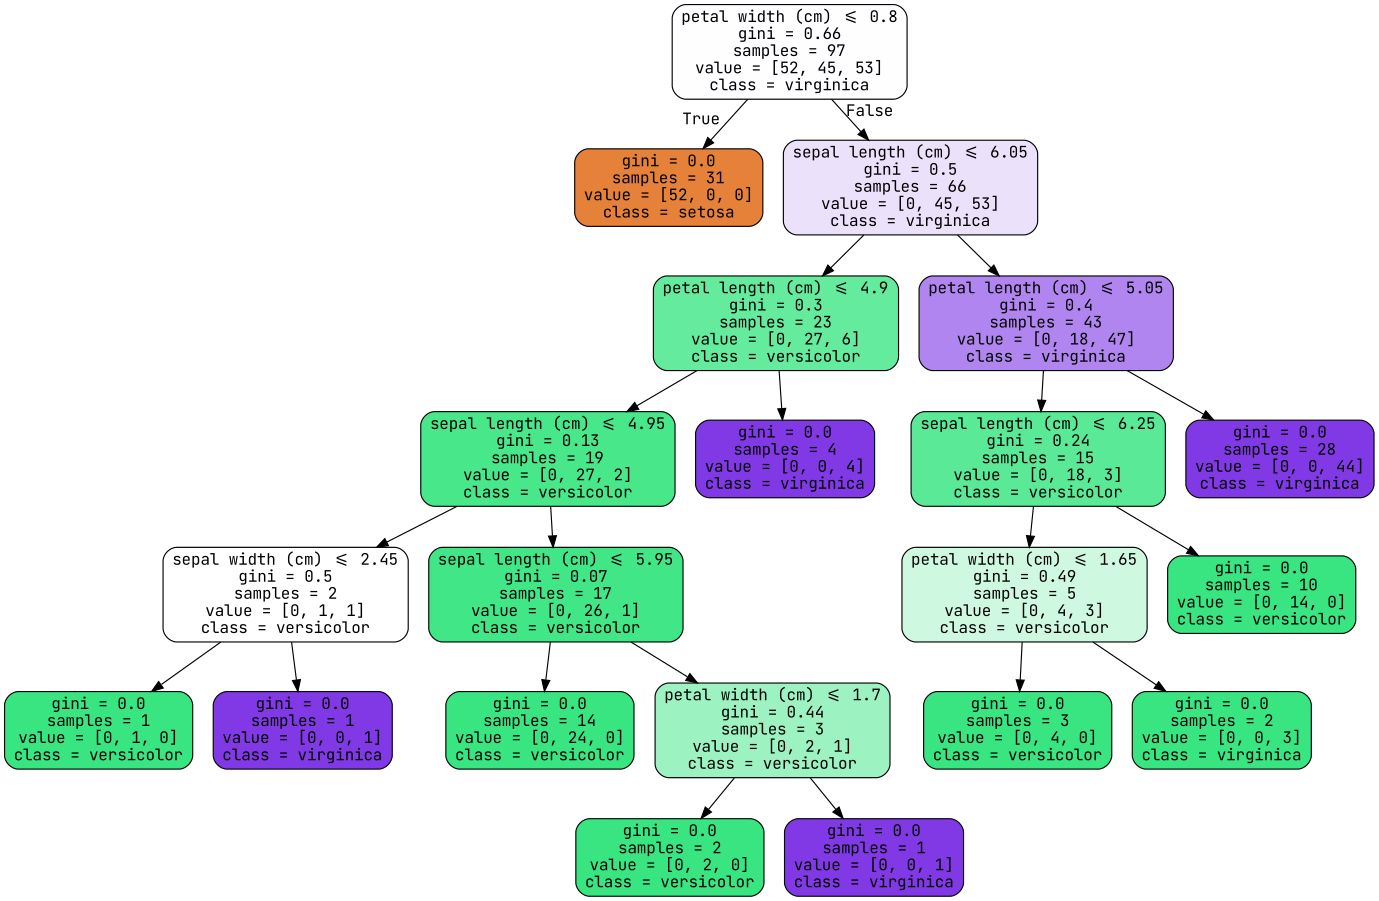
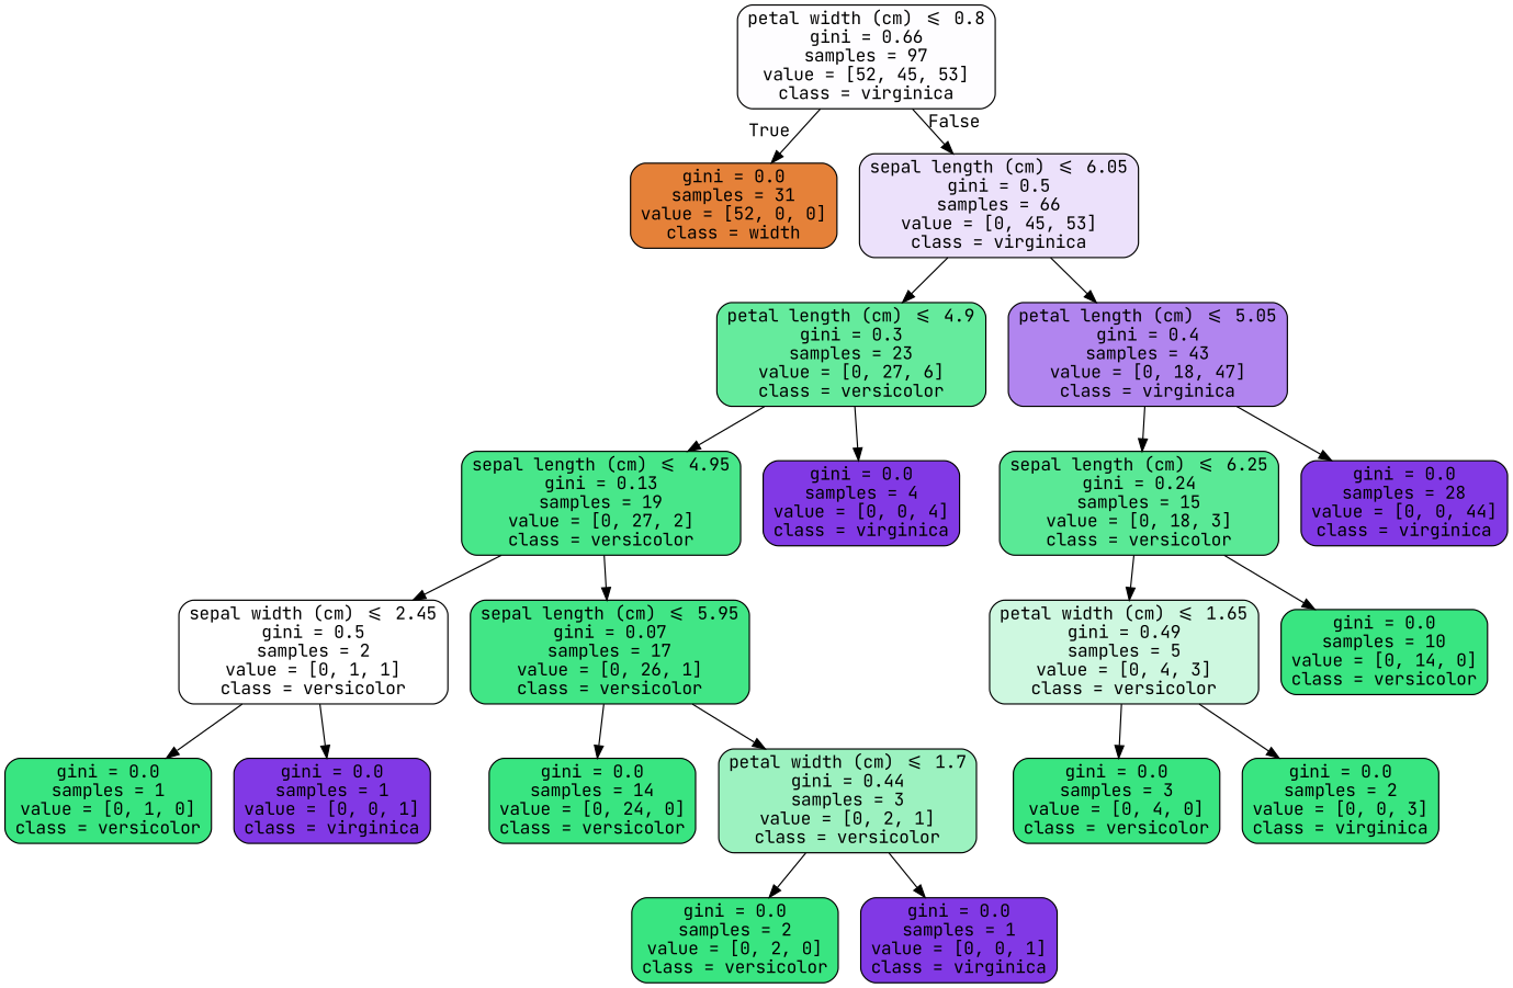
  digraph {
    fontname="JetBrains Mono"
    node [color=black fillcolor="#39e581" fontname="JetBrains Mono" shape=box style="filled, rounded"]
    edge [fontname="JetBrains Mono"]
    n1 [fillcolor="#fefdff" label="petal width (cm) <= 0.8\ngini = 0.66\nsamples = 97\nvalue = [52, 45, 53]\nclass = virginica"]
-   n2 [fillcolor="#e58139" label="gini = 0.0\nsamples = 31\nvalue = [52, 0, 0]\nclass = setosa"]
+   n2 [fillcolor="#e58139" label="gini = 0.0\nsamples = 31\nvalue = [52, 0, 0]\nclass = width"]
    n3 [fillcolor="#ece1fb" label="sepal length (cm) <= 6.05\ngini = 0.5\nsamples = 66\nvalue = [0, 45, 53]\nclass = virginica"]
    n4 [fillcolor="#65eb9d" label="petal length (cm) <= 4.9\ngini = 0.3\nsamples = 23\nvalue = [0, 27, 6]\nclass = versicolor"]
    n5 [fillcolor="#b185ef" label="petal length (cm) <= 5.05\ngini = 0.4\nsamples = 43\nvalue = [0, 18, 47]\nclass = virginica"]
    n6 [fillcolor="#48e78a" label="sepal length (cm) <= 4.95\ngini = 0.13\nsamples = 19\nvalue = [0, 27, 2]\nclass = versicolor"]
    n7 [fillcolor="#8139e5" label="gini = 0.0\nsamples = 4\nvalue = [0, 0, 4]\nclass = virginica"]
    n8 [fillcolor="#5ae996" label="sepal length (cm) <= 6.25\ngini = 0.24\nsamples = 15\nvalue = [0, 18, 3]\nclass = versicolor"]
    n9 [fillcolor="#8139e5" label="gini = 0.0\nsamples = 28\nvalue = [0, 0, 44]\nclass = virginica"]
    n10 [fillcolor="#ffffff" label="sepal width (cm) <= 2.45\ngini = 0.5\nsamples = 2\nvalue = [0, 1, 1]\nclass = versicolor"]
    n11 [fillcolor="#41e686" label="sepal length (cm) <= 5.95\ngini = 0.07\nsamples = 17\nvalue = [0, 26, 1]\nclass = versicolor"]
    n12 [label="gini = 0.0\nsamples = 1\nvalue = [0, 1, 0]\nclass = versicolor"]
    n13 [fillcolor="#8139e5" label="gini = 0.0\nsamples = 1\nvalue = [0, 0, 1]\nclass = virginica"]
    n14 [label="gini = 0.0\nsamples = 14\nvalue = [0, 24, 0]\nclass = versicolor"]
    n15 [fillcolor="#9cf2c0" label="petal width (cm) <= 1.7\ngini = 0.44\nsamples = 3\nvalue = [0, 2, 1]\nclass = versicolor"]
    n16 [label="gini = 0.0\nsamples = 2\nvalue = [0, 2, 0]\nclass = versicolor"]
    n17 [fillcolor="#8139e5" label="gini = 0.0\nsamples = 1\nvalue = [0, 0, 1]\nclass = virginica"]
    n18 [fillcolor="#cef8e0" label="petal width (cm) <= 1.65\ngini = 0.49\nsamples = 5\nvalue = [0, 4, 3]\nclass = versicolor"]
    n19 [label="gini = 0.0\nsamples = 10\nvalue = [0, 14, 0]\nclass = versicolor"]
    n20 [label="gini = 0.0\nsamples = 3\nvalue = [0, 4, 0]\nclass = versicolor"]
    n21 [label="gini = 0.0\nsamples = 2\nvalue = [0, 0, 3]\nclass = virginica"]
    n1 -> n2 [headlabel=True labelangle=45 labeldistance=2.5]
    n1 -> n3 [headlabel=False labelangle=-45 labeldistance=2.5]
    n3 -> n4
    n3 -> n5
    n4 -> n6
    n4 -> n7
    n5 -> n8
    n5 -> n9
    n6 -> n10
    n6 -> n11
    n8 -> n18
    n8 -> n19
    n10 -> n12
    n10 -> n13
    n11 -> n14
    n11 -> n15
    n15 -> n16
    n15 -> n17
    n18 -> n20
    n18 -> n21
  }
